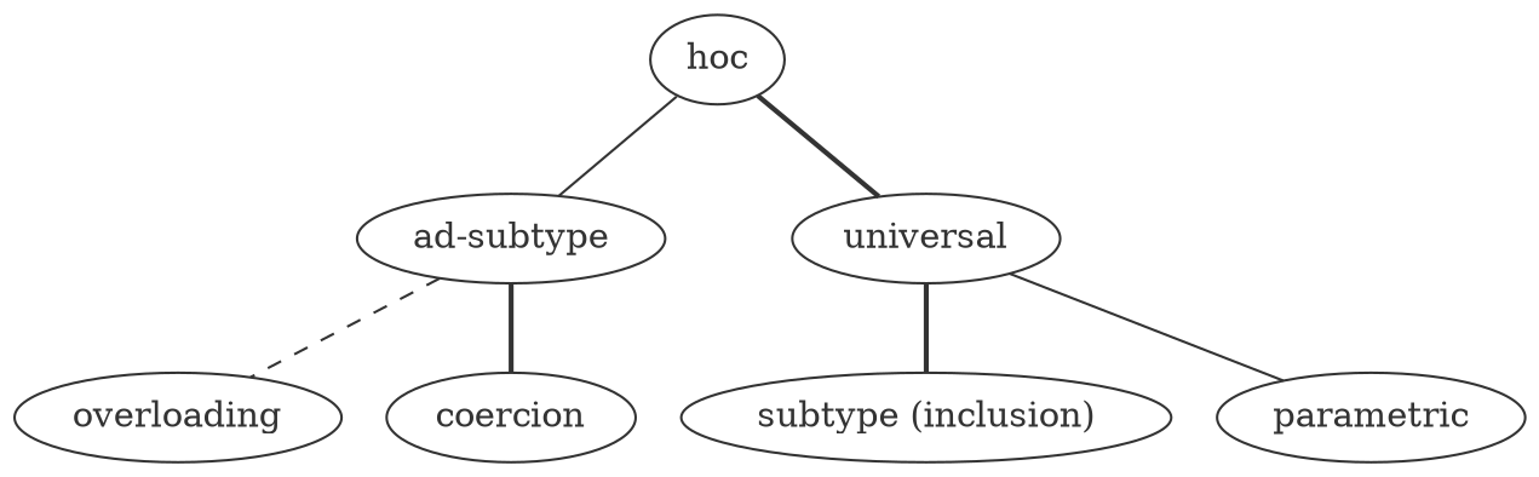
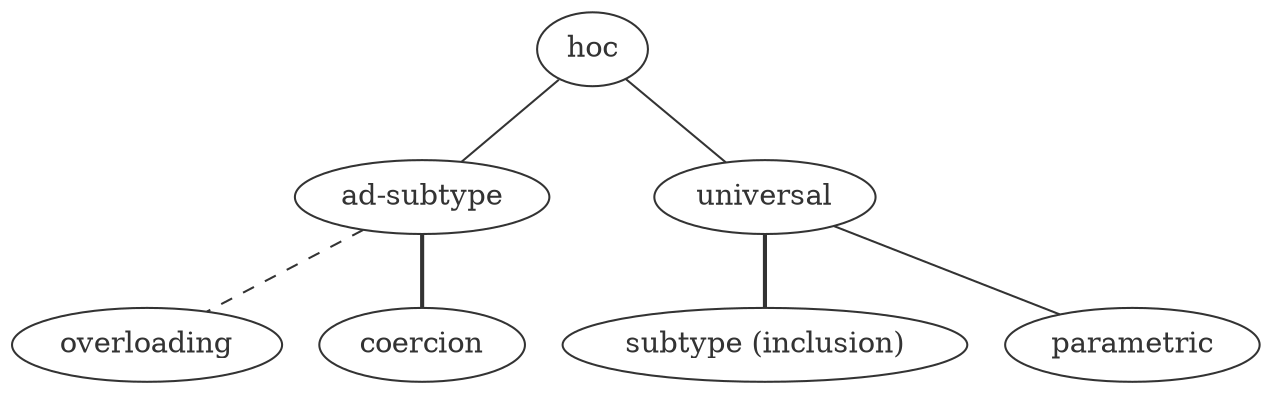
  graph {
    node [color="#333333" fontcolor="#333333"]
    edge [color="#333333" style=bold]
    n1 [label="ad-subtype"]
    overloading
    coercion
    n4 [label="subtype (inclusion)"]
    n5 [label=hoc]
    universal
    parametric
    n1 -- overloading [style=dashed]
    n1 -- coercion
    n5 -- n1 [style=solid]
-   n5 -- universal
+   n5 -- universal [style=solid]
    universal -- n4
    universal -- parametric [style=solid]
  }
